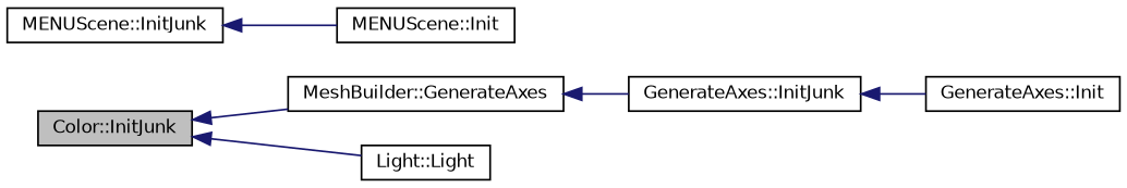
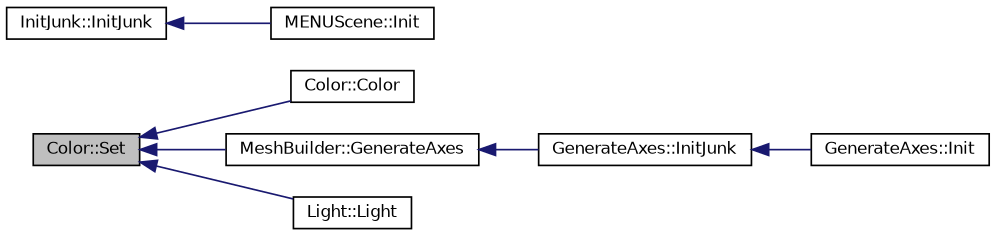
  digraph {
    rankdir=LR
    node [color=black fontname=Helvetica fontsize=10 shape=record]
    edge [color=midnightblue dir=back fontname=Helvetica fontsize=10 labelfontname=Helvetica labelfontsize=10 style=solid]
-   n1 [fillcolor=grey75 fontcolor=black height=0.2 label="Color::InitJunk" style=filled width=0.4]
+   n1 [fillcolor=grey75 fontcolor=black height=0.2 label="Color::Set" style=filled width=0.4]
+   n2 [height=0.2 label="Color::Color" width=0.4]
    n3 [height=0.2 label="MeshBuilder::GenerateAxes" width=0.4]
    n4 [height=0.2 label="Light::Light" width=0.4]
    n5 [height=0.2 label="GenerateAxes::InitJunk" width=0.4]
-   n6 [height=0.2 label="MENUScene::InitJunk" width=0.4]
+   n6 [height=0.2 label="InitJunk::InitJunk" width=0.4]
    n7 [height=0.2 label="MENUScene::Init" width=0.4]
    n8 [height=0.2 label="GenerateAxes::Init" width=0.4]
+   n1 -> n2
    n1 -> n3
    n1 -> n4
    n3 -> n5
    n5 -> n8
    n6 -> n7
  }
